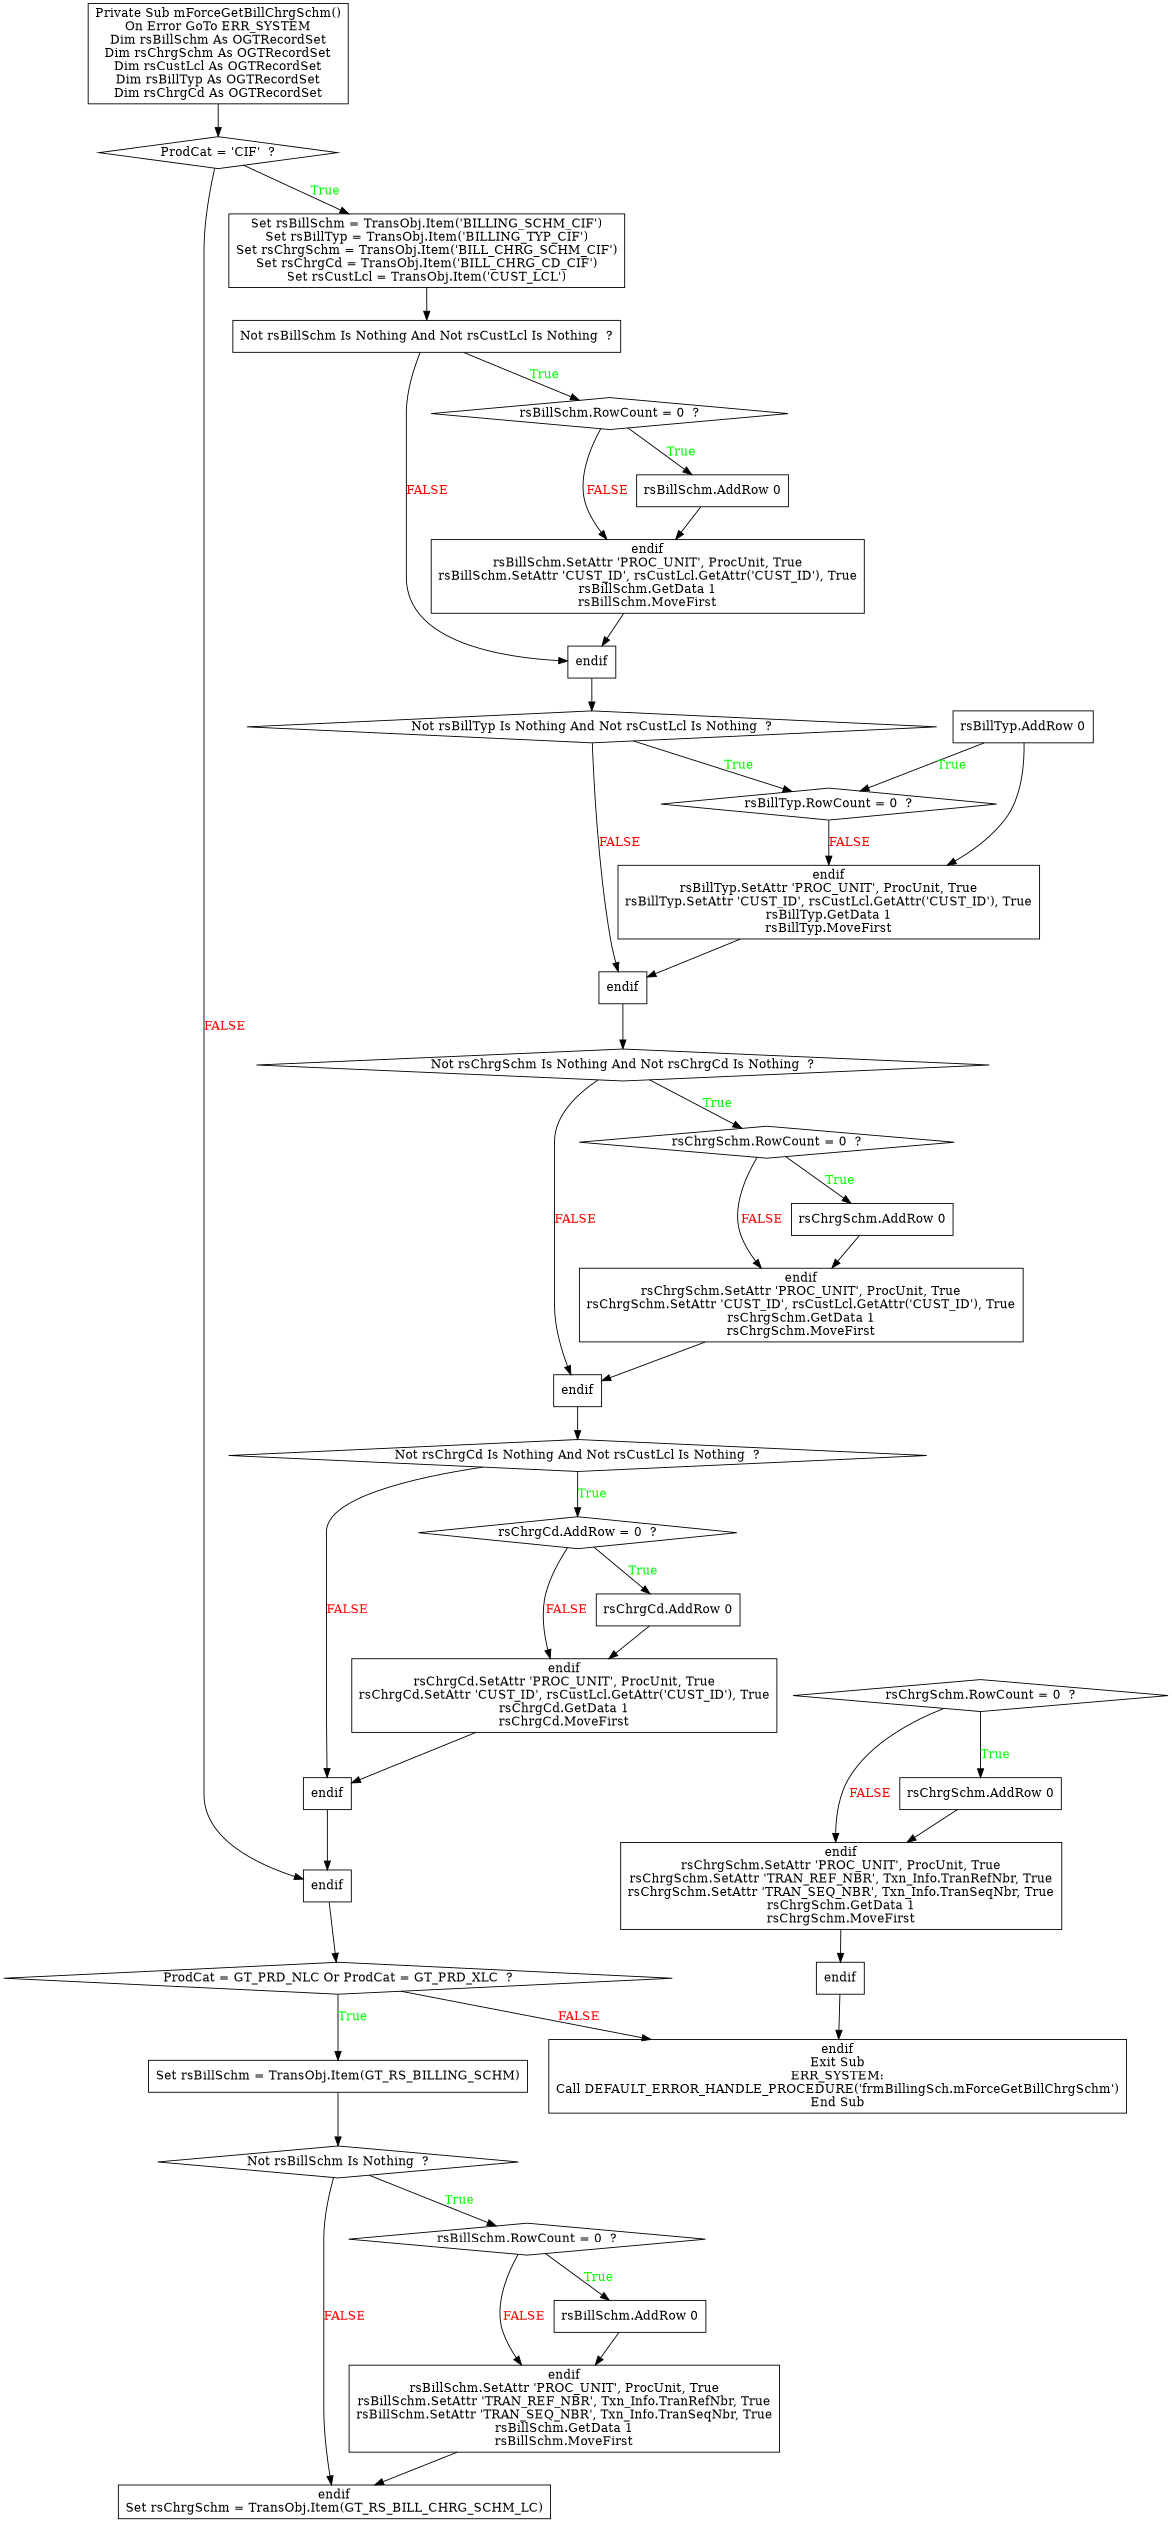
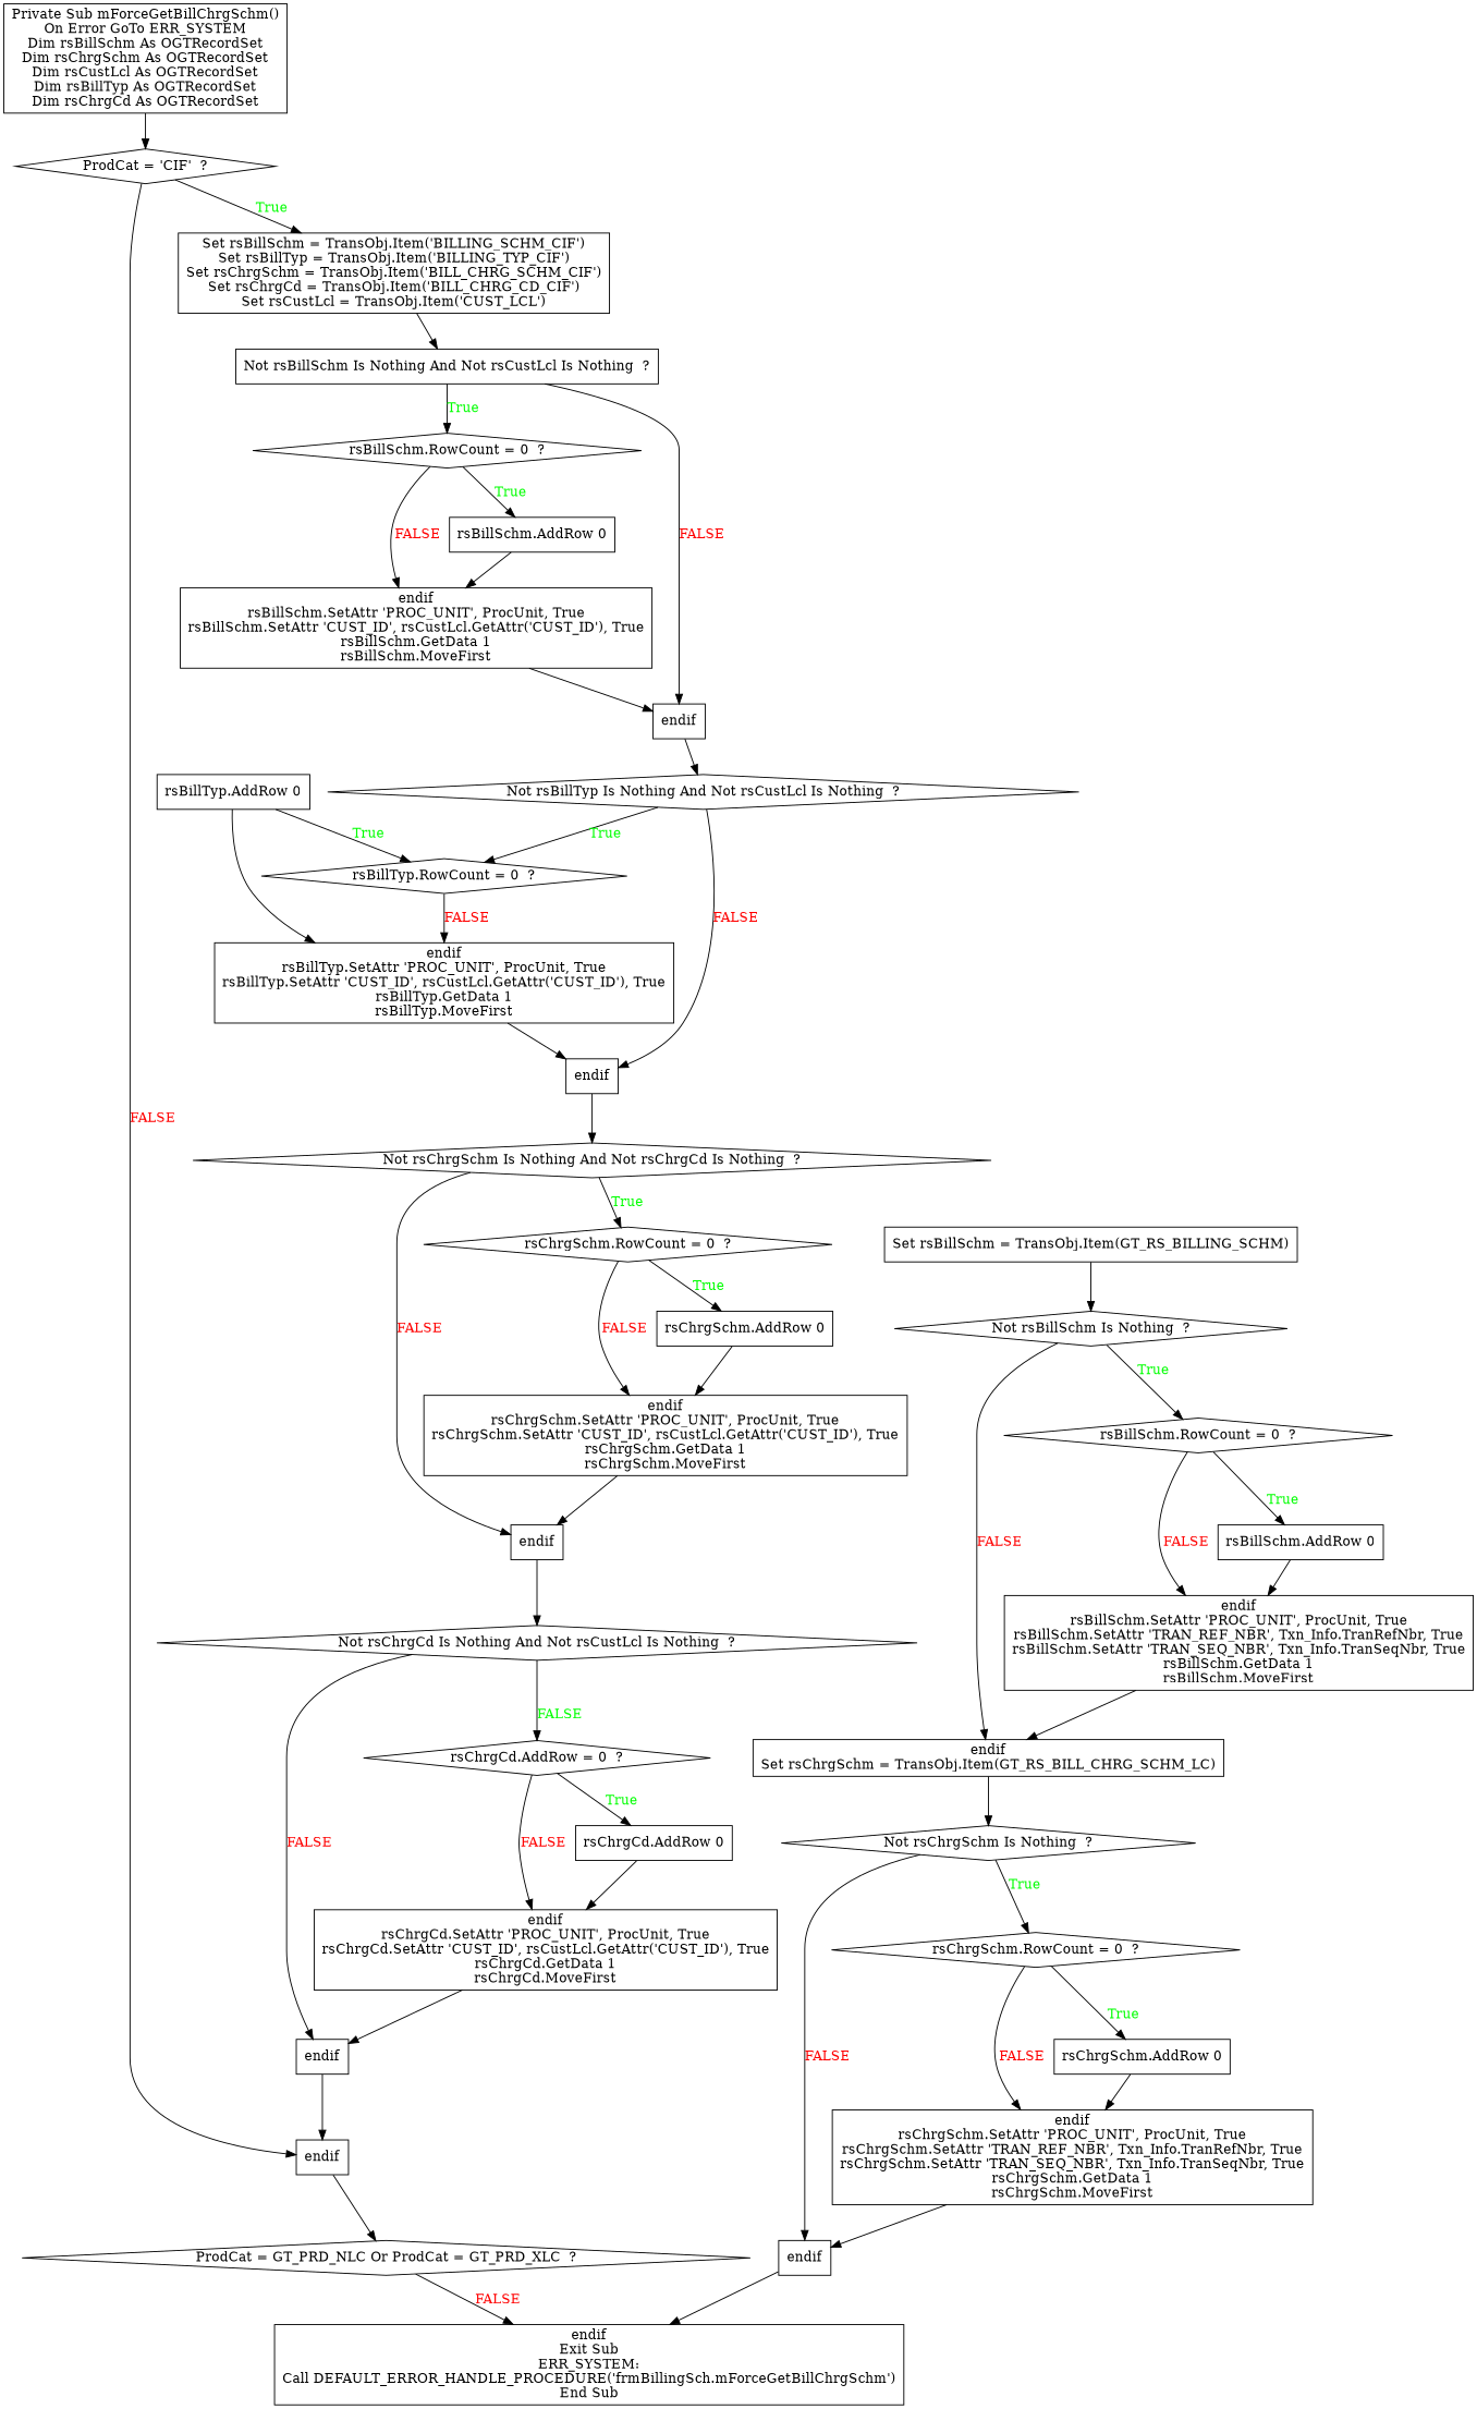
  digraph {
    node [shape=box]
    n1 [label="Private Sub mForceGetBillChrgSchm()\nOn Error GoTo ERR_SYSTEM\nDim rsBillSchm As OGTRecordSet\nDim rsChrgSchm As OGTRecordSet\nDim rsCustLcl As OGTRecordSet\nDim rsBillTyp As OGTRecordSet\nDim rsChrgCd As OGTRecordSet"]
    n2 [label="ProdCat = 'CIF'  ?" shape=diamond]
    n3 [label="Set rsBillSchm = TransObj.Item('BILLING_SCHM_CIF')\nSet rsBillTyp = TransObj.Item('BILLING_TYP_CIF')\nSet rsChrgSchm = TransObj.Item('BILL_CHRG_SCHM_CIF')\nSet rsChrgCd = TransObj.Item('BILL_CHRG_CD_CIF')\nSet rsCustLcl = TransObj.Item('CUST_LCL')"]
    n4 [label=endif]
    n5 [label="Not rsBillSchm Is Nothing And Not rsCustLcl Is Nothing  ?"]
    n6 [label="ProdCat = GT_PRD_NLC Or ProdCat = GT_PRD_XLC  ?" shape=diamond]
    n7 [label="rsBillSchm.RowCount = 0  ?" shape=diamond]
    n8 [label=endif]
    n9 [label="rsBillSchm.AddRow 0"]
    n10 [label="endif\nrsBillSchm.SetAttr 'PROC_UNIT', ProcUnit, True\nrsBillSchm.SetAttr 'CUST_ID', rsCustLcl.GetAttr('CUST_ID'), True\nrsBillSchm.GetData 1\nrsBillSchm.MoveFirst"]
    n11 [label="Not rsBillTyp Is Nothing And Not rsCustLcl Is Nothing  ?" shape=diamond]
    n12 [label="rsBillTyp.RowCount = 0  ?" shape=diamond]
    n13 [label=endif]
    n14 [label="endif\nrsBillTyp.SetAttr 'PROC_UNIT', ProcUnit, True\nrsBillTyp.SetAttr 'CUST_ID', rsCustLcl.GetAttr('CUST_ID'), True\nrsBillTyp.GetData 1\nrsBillTyp.MoveFirst"]
    n15 [label="Not rsChrgSchm Is Nothing And Not rsChrgCd Is Nothing  ?" shape=diamond]
    n16 [label="rsBillTyp.AddRow 0"]
    n17 [label="rsChrgSchm.RowCount = 0  ?" shape=diamond]
    n18 [label=endif]
    n19 [label="rsChrgSchm.AddRow 0"]
    n20 [label="endif\nrsChrgSchm.SetAttr 'PROC_UNIT', ProcUnit, True\nrsChrgSchm.SetAttr 'CUST_ID', rsCustLcl.GetAttr('CUST_ID'), True\nrsChrgSchm.GetData 1\nrsChrgSchm.MoveFirst"]
    n21 [label="Not rsChrgCd Is Nothing And Not rsCustLcl Is Nothing  ?" shape=diamond]
    n22 [label="rsChrgCd.AddRow = 0  ?" shape=diamond]
    n23 [label=endif]
    n24 [label="rsChrgCd.AddRow 0"]
    n25 [label="endif\nrsChrgCd.SetAttr 'PROC_UNIT', ProcUnit, True\nrsChrgCd.SetAttr 'CUST_ID', rsCustLcl.GetAttr('CUST_ID'), True\nrsChrgCd.GetData 1\nrsChrgCd.MoveFirst"]
    n26 [label="Set rsBillSchm = TransObj.Item(GT_RS_BILLING_SCHM)"]
    n27 [label="endif\nExit Sub\nERR_SYSTEM:\nCall DEFAULT_ERROR_HANDLE_PROCEDURE('frmBillingSch.mForceGetBillChrgSchm')\nEnd Sub"]
    n28 [label="Not rsBillSchm Is Nothing  ?" shape=diamond]
    n29 [label="rsBillSchm.RowCount = 0  ?" shape=diamond]
    n30 [label="endif\nSet rsChrgSchm = TransObj.Item(GT_RS_BILL_CHRG_SCHM_LC)"]
    n31 [label="rsBillSchm.AddRow 0"]
    n32 [label="endif\nrsBillSchm.SetAttr 'PROC_UNIT', ProcUnit, True\nrsBillSchm.SetAttr 'TRAN_REF_NBR', Txn_Info.TranRefNbr, True\nrsBillSchm.SetAttr 'TRAN_SEQ_NBR', Txn_Info.TranSeqNbr, True\nrsBillSchm.GetData 1\nrsBillSchm.MoveFirst"]
+   n33 [label="Not rsChrgSchm Is Nothing  ?" shape=diamond]
    n34 [label="rsChrgSchm.RowCount = 0  ?" shape=diamond]
    n35 [label=endif]
    n36 [label="rsChrgSchm.AddRow 0"]
    n37 [label="endif\nrsChrgSchm.SetAttr 'PROC_UNIT', ProcUnit, True\nrsChrgSchm.SetAttr 'TRAN_REF_NBR', Txn_Info.TranRefNbr, True\nrsChrgSchm.SetAttr 'TRAN_SEQ_NBR', Txn_Info.TranSeqNbr, True\nrsChrgSchm.GetData 1\nrsChrgSchm.MoveFirst"]
    n1 -> n2
    n2 -> n3 [fontcolor=GREEN label=True]
    n2 -> n4 [fontcolor=RED label=FALSE]
    n3 -> n5
    n4 -> n6
    n5 -> n7 [fontcolor=GREEN label=True]
    n5 -> n8 [fontcolor=RED label=FALSE]
-   n6 -> n26 [fontcolor=GREEN label=True]
    n6 -> n27 [fontcolor=RED label=FALSE]
    n7 -> n9 [fontcolor=GREEN label=True]
    n7 -> n10 [fontcolor=RED label=FALSE]
    n8 -> n11
    n9 -> n10
    n10 -> n8
    n11 -> n12 [fontcolor=GREEN label=True]
    n11 -> n13 [fontcolor=RED label=FALSE]
    n12 -> n14 [fontcolor=RED label=FALSE]
    n13 -> n15
    n14 -> n13
    n15 -> n17 [fontcolor=GREEN label=True]
    n15 -> n18 [fontcolor=RED label=FALSE]
    n16 -> n12 [fontcolor=GREEN label=True]
    n16 -> n14
    n17 -> n19 [fontcolor=GREEN label=True]
    n17 -> n20 [fontcolor=RED label=FALSE]
    n18 -> n21
    n19 -> n20
    n20 -> n18
-   n21 -> n22 [fontcolor=GREEN label=True]
+   n21 -> n22 [fontcolor=GREEN label=FALSE]
    n21 -> n23 [fontcolor=RED label=FALSE]
    n22 -> n24 [fontcolor=GREEN label=True]
    n22 -> n25 [fontcolor=RED label=FALSE]
    n23 -> n4
    n24 -> n25
    n25 -> n23
    n26 -> n28
    n28 -> n29 [fontcolor=GREEN label=True]
    n28 -> n30 [fontcolor=RED label=FALSE]
    n29 -> n31 [fontcolor=GREEN label=True]
    n29 -> n32 [fontcolor=RED label=FALSE]
+   n30 -> n33
    n31 -> n32
    n32 -> n30
+   n33 -> n34 [fontcolor=GREEN label=True]
+   n33 -> n35 [fontcolor=RED label=FALSE]
    n34 -> n36 [fontcolor=GREEN label=True]
    n34 -> n37 [fontcolor=RED label=FALSE]
    n35 -> n27
    n36 -> n37
    n37 -> n35
  }
